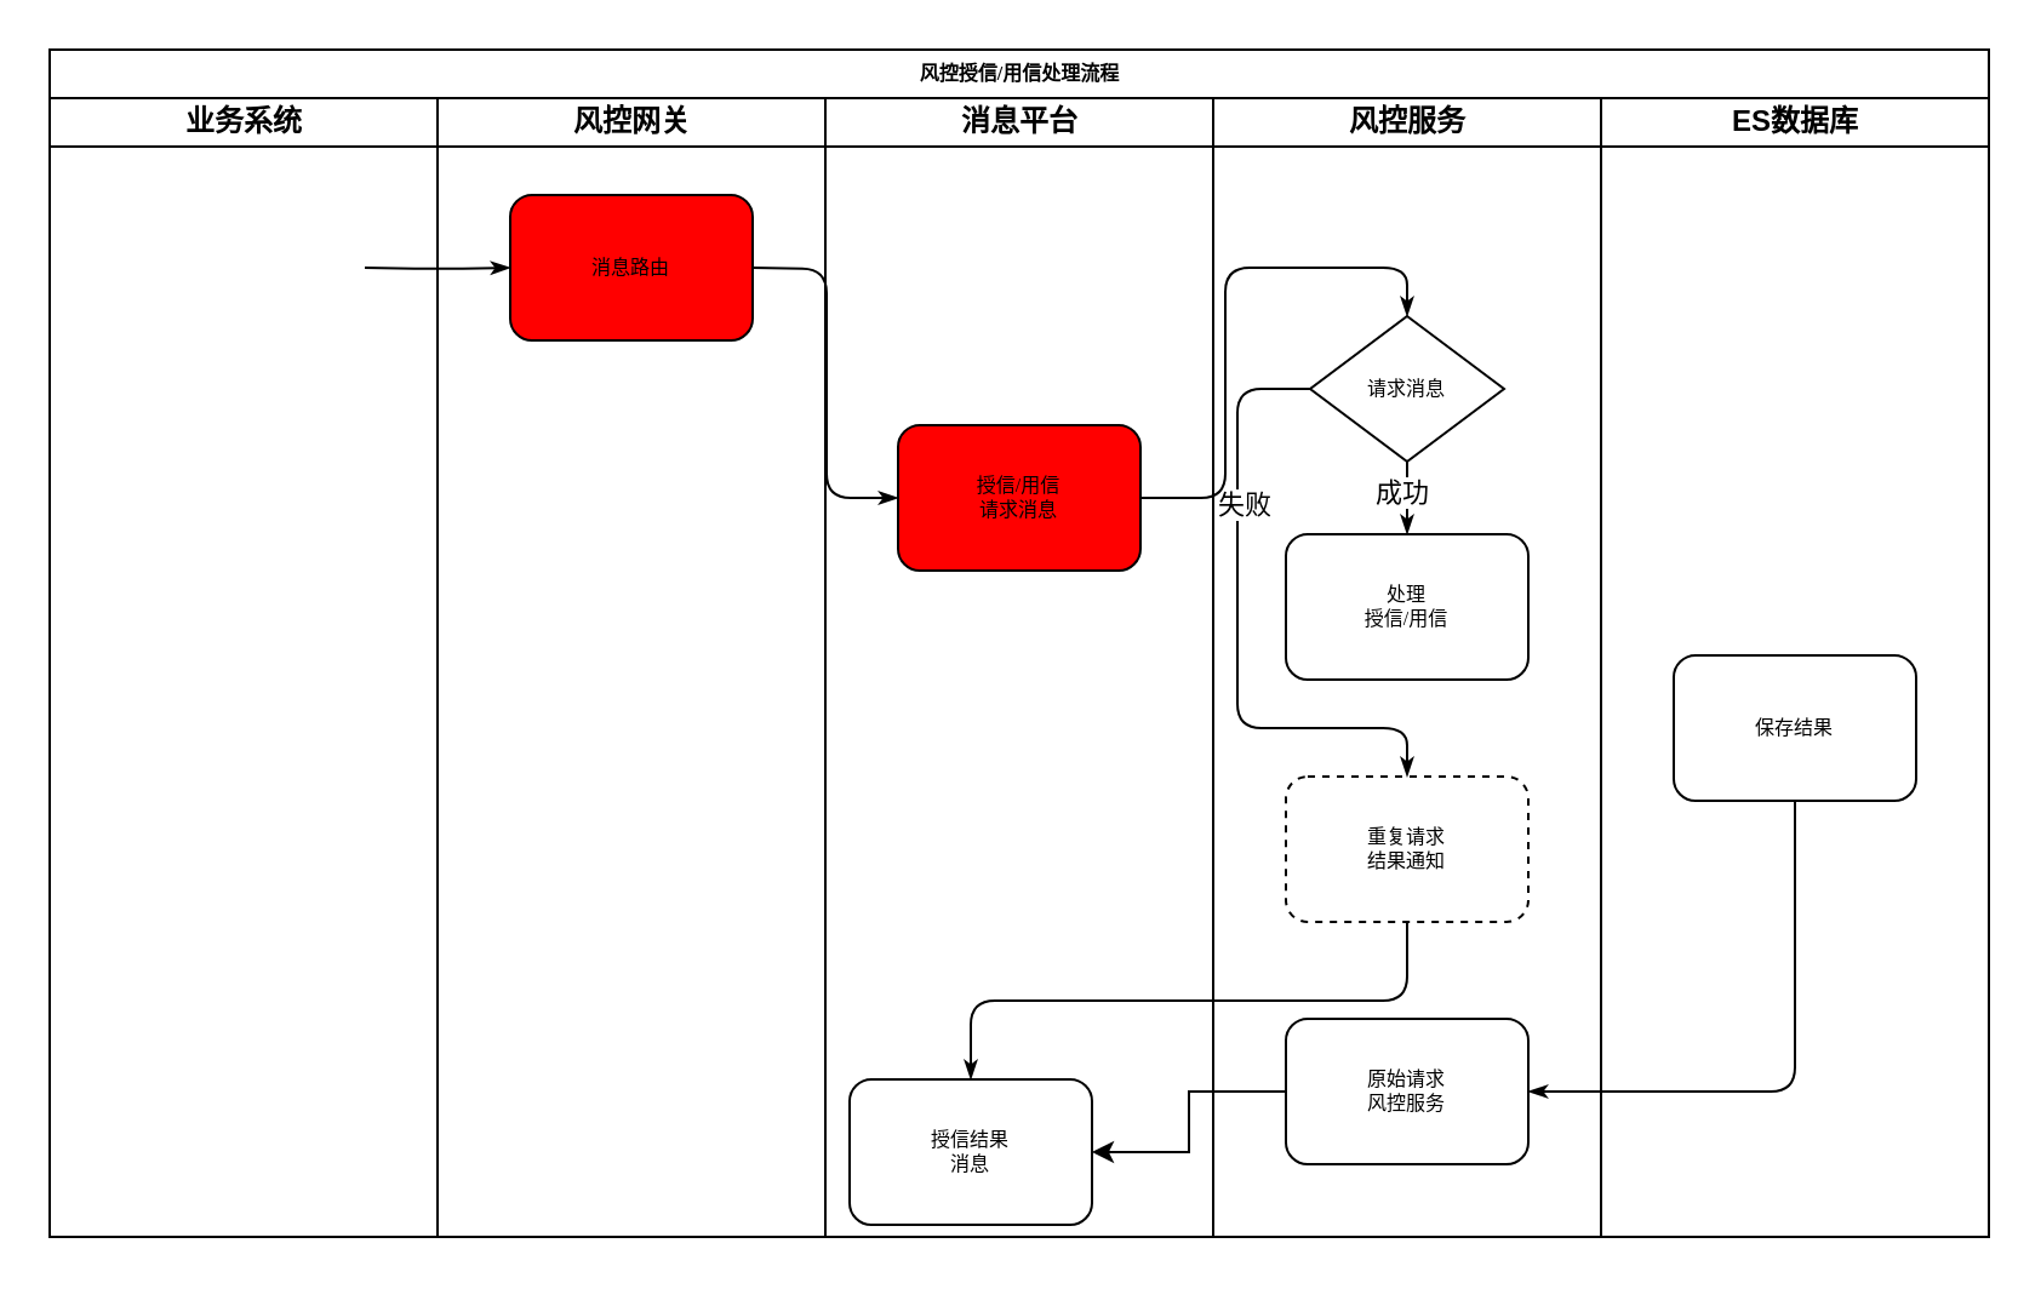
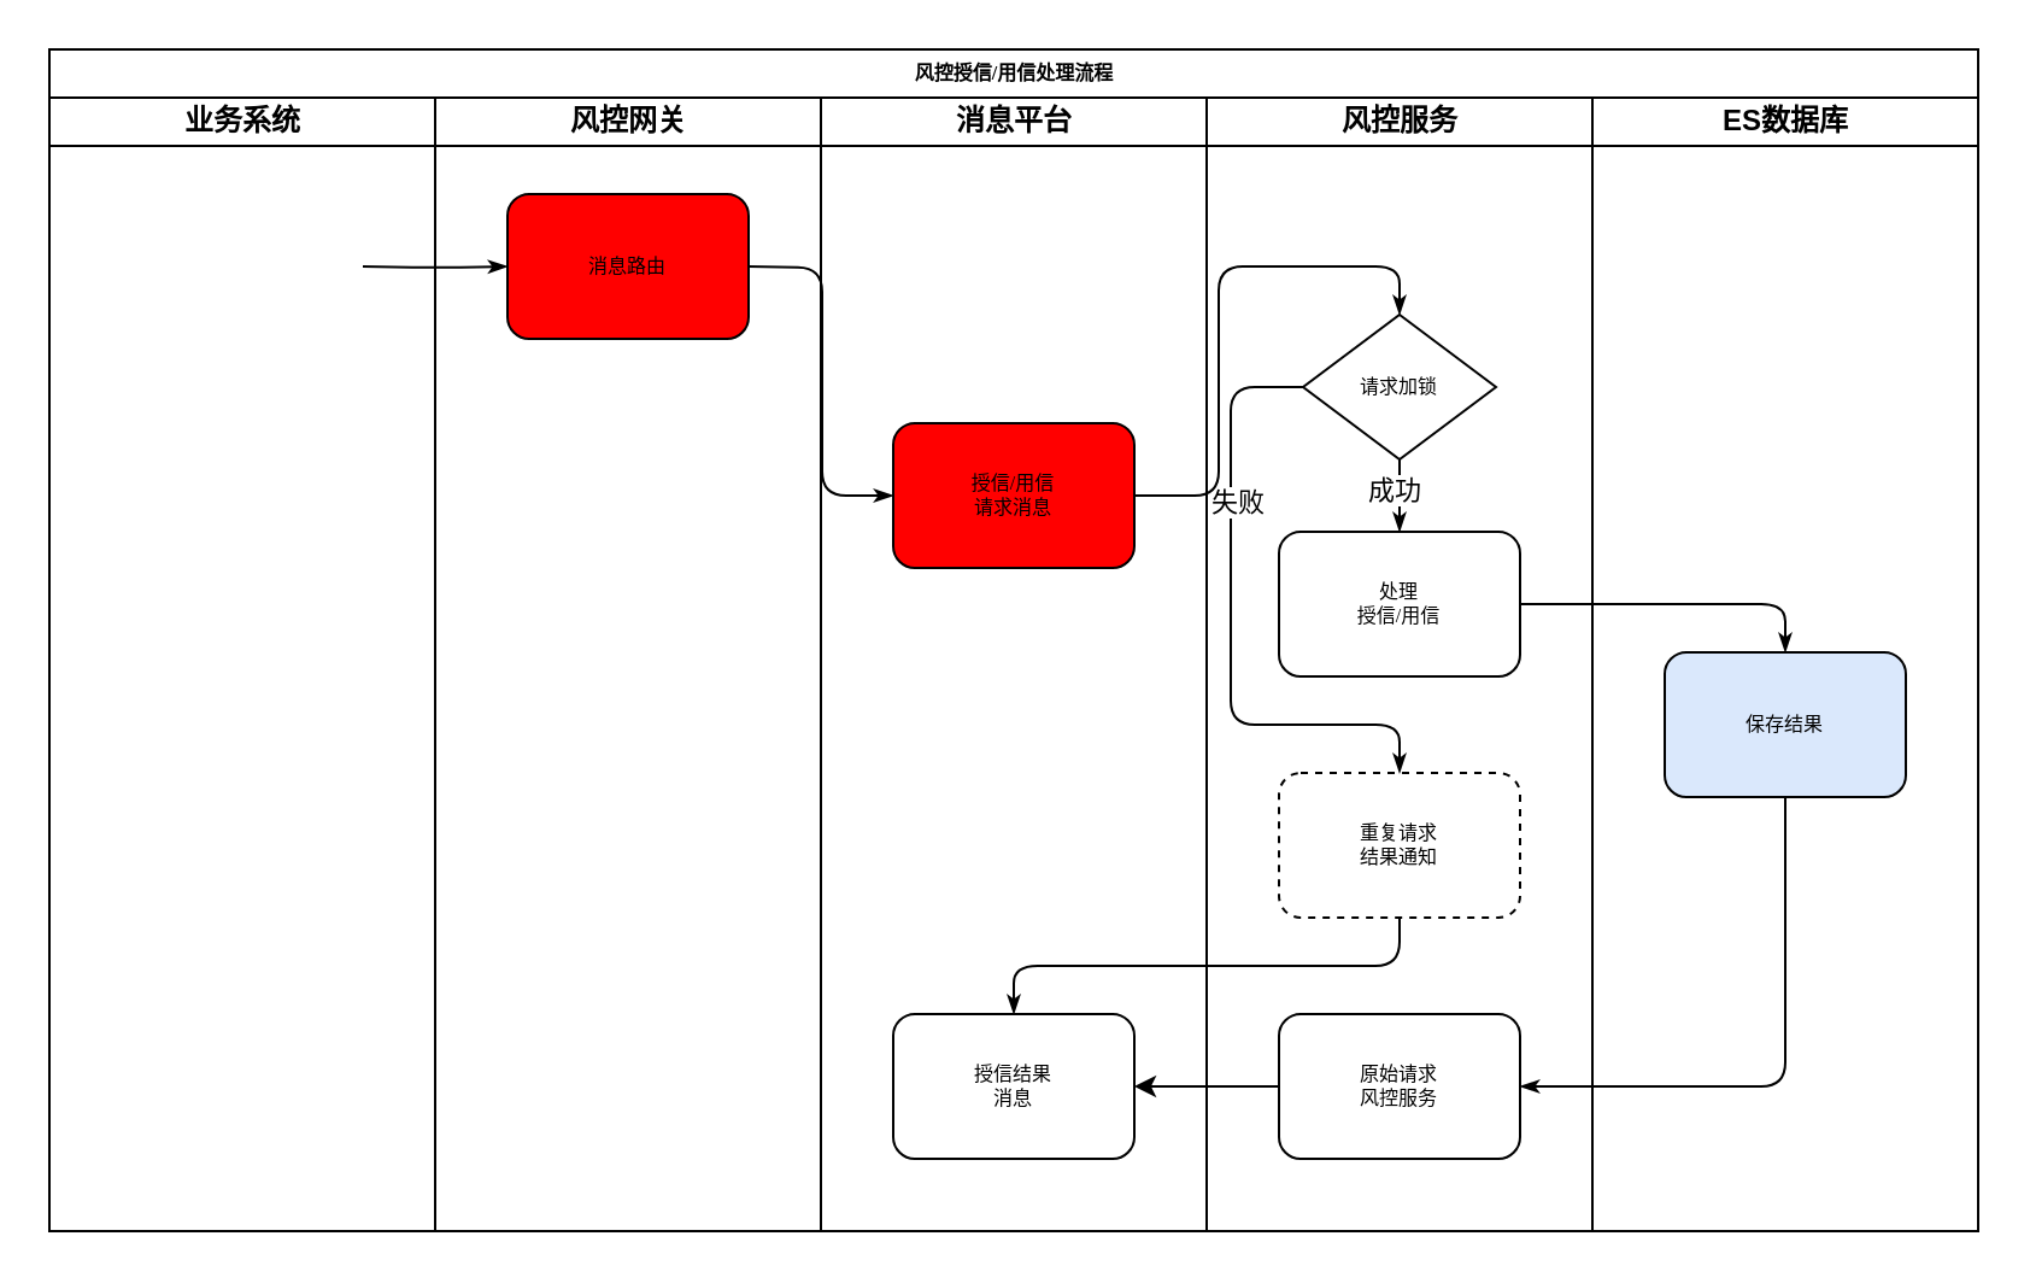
  <mxCell id="0" />
  <mxCell id="1" parent="0" />
  <mxCell id="2" value="风控授信/用信处理流程" style="swimlane;html=1;childLayout=stackLayout;startSize=20;rounded=0;shadow=0;labelBackgroundColor=none;strokeWidth=1;fontFamily=Verdana;fontSize=8;align=center;" parent="1" vertex="1"><mxGeometry x="20" y="20" width="800" height="490" as="geometry" /></mxCell>
  <mxCell id="3" value="业务系统" style="swimlane;html=1;startSize=20;" parent="2" vertex="1"><mxGeometry y="20" width="160" height="470" as="geometry" /></mxCell>
  <mxCell id="4" style="edgeStyle=orthogonalEdgeStyle;rounded=1;html=1;labelBackgroundColor=none;startArrow=none;startFill=0;startSize=5;endArrow=classicThin;endFill=1;endSize=5;jettySize=auto;orthogonalLoop=1;strokeWidth=1;fontFamily=Verdana;fontSize=8" parent="2" target="7" edge="1"><mxGeometry relative="1" as="geometry"><mxPoint x="130" y="90" as="sourcePoint" /></mxGeometry></mxCell>
+ <mxCell id="5" style="edgeStyle=orthogonalEdgeStyle;rounded=1;html=1;labelBackgroundColor=none;startArrow=none;startFill=0;startSize=5;endArrow=classicThin;endFill=1;endSize=5;jettySize=auto;orthogonalLoop=1;strokeWidth=1;fontFamily=Verdana;fontSize=8;entryX=0.5;entryY=0;entryDx=0;entryDy=0;" parent="2" source="13" target="21" edge="1"><mxGeometry relative="1" as="geometry"><mxPoint x="670" y="450" as="targetPoint" /></mxGeometry></mxCell>
  <mxCell id="6" value="风控网关" style="swimlane;html=1;startSize=20;" parent="2" vertex="1"><mxGeometry x="160" y="20" width="160" height="470" as="geometry" /></mxCell>
  <mxCell id="7" value="消息路由" style="rounded=1;whiteSpace=wrap;html=1;shadow=0;labelBackgroundColor=none;strokeWidth=1;fontFamily=Verdana;fontSize=8;align=center;fillColor=#FF0000;" parent="6" vertex="1"><mxGeometry x="30" y="40" width="100" height="60" as="geometry" /></mxCell>
  <mxCell id="8" value="消息平台" style="swimlane;html=1;startSize=20;" parent="2" vertex="1"><mxGeometry x="320" y="20" width="160" height="470" as="geometry" /></mxCell>
  <mxCell id="9" value="授信/用信&lt;br&gt;请求消息" style="rounded=1;whiteSpace=wrap;html=1;shadow=0;labelBackgroundColor=none;strokeWidth=1;fontFamily=Verdana;fontSize=8;align=center;fillColor=#FF0000;" parent="8" vertex="1"><mxGeometry x="30" y="135" width="100" height="60" as="geometry" /></mxCell>
- <mxCell id="10" value="授信结果&lt;br&gt;消息" style="rounded=1;whiteSpace=wrap;html=1;shadow=0;labelBackgroundColor=none;strokeWidth=1;fontFamily=Verdana;fontSize=8;align=center;" vertex="1" parent="8"><mxGeometry x="10" y="405" width="100" height="60" as="geometry" /></mxCell>
+ <mxCell id="10" value="授信结果&lt;br&gt;消息" style="rounded=1;whiteSpace=wrap;html=1;shadow=0;labelBackgroundColor=none;strokeWidth=1;fontFamily=Verdana;fontSize=8;align=center;" vertex="1" parent="8"><mxGeometry x="30" y="380" width="100" height="60" as="geometry" /></mxCell>
  <mxCell id="11" value="风控服务" style="swimlane;html=1;startSize=20;" parent="2" vertex="1"><mxGeometry x="480" y="20" width="160" height="470" as="geometry" /></mxCell>
- <mxCell id="12" value="请求消息" style="rhombus;whiteSpace=wrap;html=1;rounded=0;shadow=0;labelBackgroundColor=none;strokeWidth=1;fontFamily=Verdana;fontSize=8;align=center;" parent="11" vertex="1"><mxGeometry x="40" y="90" width="80" height="60" as="geometry" /></mxCell>
+ <mxCell id="12" value="请求加锁" style="rhombus;whiteSpace=wrap;html=1;rounded=0;shadow=0;labelBackgroundColor=none;strokeWidth=1;fontFamily=Verdana;fontSize=8;align=center;" parent="11" vertex="1"><mxGeometry x="40" y="90" width="80" height="60" as="geometry" /></mxCell>
  <mxCell id="13" value="处理&lt;br&gt;授信/用信" style="rounded=1;whiteSpace=wrap;html=1;shadow=0;labelBackgroundColor=none;strokeWidth=1;fontFamily=Verdana;fontSize=8;align=center;" parent="11" vertex="1"><mxGeometry x="30" y="180" width="100" height="60" as="geometry" /></mxCell>
  <mxCell id="14" style="edgeStyle=orthogonalEdgeStyle;rounded=1;html=1;labelBackgroundColor=none;startArrow=none;startFill=0;startSize=5;endArrow=classicThin;endFill=1;endSize=5;jettySize=auto;orthogonalLoop=1;strokeWidth=1;fontFamily=Verdana;fontSize=8" parent="11" source="12" target="13" edge="1"><mxGeometry relative="1" as="geometry"><Array as="points"><mxPoint x="80" y="150" /><mxPoint x="80" y="150" /></Array></mxGeometry></mxCell>
  <mxCell id="15" value="成功" style="edgeLabel;html=1;align=center;verticalAlign=middle;resizable=0;points=[];" vertex="1" connectable="0" parent="14"><mxGeometry x="-0.2" y="-3" relative="1" as="geometry"><mxPoint as="offset" /></mxGeometry></mxCell>
  <mxCell id="16" value="原始请求&lt;br&gt;风控服务" style="rounded=1;whiteSpace=wrap;html=1;shadow=0;labelBackgroundColor=none;strokeWidth=1;fontFamily=Verdana;fontSize=8;align=center;" vertex="1" parent="11"><mxGeometry x="30" y="380" width="100" height="60" as="geometry" /></mxCell>
  <mxCell id="17" value="重复请求&lt;br&gt;结果通知" style="rounded=1;whiteSpace=wrap;html=1;shadow=0;labelBackgroundColor=none;strokeWidth=1;fontFamily=Verdana;fontSize=8;align=center;dashed=1;" vertex="1" parent="11"><mxGeometry x="30" y="280" width="100" height="60" as="geometry" /></mxCell>
  <mxCell id="18" style="edgeStyle=orthogonalEdgeStyle;rounded=1;html=1;labelBackgroundColor=none;startArrow=none;startFill=0;startSize=5;endArrow=classicThin;endFill=1;endSize=5;jettySize=auto;orthogonalLoop=1;strokeWidth=1;fontFamily=Verdana;fontSize=8;entryX=0.5;entryY=0;entryDx=0;entryDy=0;exitX=0;exitY=0.5;exitDx=0;exitDy=0;" edge="1" parent="11" source="12" target="17"><mxGeometry relative="1" as="geometry"><mxPoint x="-20" y="80" as="sourcePoint" /><mxPoint x="90" y="100" as="targetPoint" /><Array as="points"><mxPoint x="10" y="120" /><mxPoint x="10" y="260" /><mxPoint x="80" y="260" /></Array></mxGeometry></mxCell>
  <mxCell id="19" value="失败" style="edgeLabel;html=1;align=center;verticalAlign=middle;resizable=0;points=[];" vertex="1" connectable="0" parent="18"><mxGeometry x="-0.406" y="2" relative="1" as="geometry"><mxPoint as="offset" /></mxGeometry></mxCell>
  <mxCell id="20" value="ES数据库" style="swimlane;html=1;startSize=20;" parent="2" vertex="1"><mxGeometry x="640" y="20" width="160" height="470" as="geometry" /></mxCell>
- <mxCell id="21" value="保存结果" style="rounded=1;whiteSpace=wrap;html=1;shadow=0;labelBackgroundColor=none;strokeWidth=1;fontFamily=Verdana;fontSize=8;align=center;" vertex="1" parent="20"><mxGeometry x="30" y="230" width="100" height="60" as="geometry" /></mxCell>
+ <mxCell id="21" value="保存结果" style="rounded=1;whiteSpace=wrap;html=1;shadow=0;labelBackgroundColor=none;strokeWidth=1;fontFamily=Verdana;fontSize=8;align=center;fillColor=#dae8fc;" vertex="1" parent="20"><mxGeometry x="30" y="230" width="100" height="60" as="geometry" /></mxCell>
  <mxCell id="22" style="edgeStyle=orthogonalEdgeStyle;rounded=1;html=1;labelBackgroundColor=none;startArrow=none;startFill=0;startSize=5;endArrow=classicThin;endFill=1;endSize=5;jettySize=auto;orthogonalLoop=1;strokeWidth=1;fontFamily=Verdana;fontSize=8;entryX=0.5;entryY=0;entryDx=0;entryDy=0;" parent="2" source="9" target="12" edge="1"><mxGeometry relative="1" as="geometry"><mxPoint x="560" y="205" as="targetPoint" /></mxGeometry></mxCell>
  <mxCell id="23" style="edgeStyle=orthogonalEdgeStyle;rounded=1;html=1;labelBackgroundColor=none;startArrow=none;startFill=0;startSize=5;endArrow=classicThin;endFill=1;endSize=5;jettySize=auto;orthogonalLoop=1;strokeWidth=1;fontFamily=Verdana;fontSize=8;entryX=1;entryY=0.5;entryDx=0;entryDy=0;exitX=0.5;exitY=1;exitDx=0;exitDy=0;" edge="1" parent="2" source="21" target="16"><mxGeometry relative="1" as="geometry"><mxPoint x="670" y="340" as="sourcePoint" /><mxPoint x="780" y="360" as="targetPoint" /></mxGeometry></mxCell>
  <mxCell id="24" style="edgeStyle=orthogonalEdgeStyle;rounded=1;html=1;labelBackgroundColor=none;startArrow=none;startFill=0;startSize=5;endArrow=classicThin;endFill=1;endSize=5;jettySize=auto;orthogonalLoop=1;strokeWidth=1;fontFamily=Verdana;fontSize=8;entryX=0.5;entryY=0;entryDx=0;entryDy=0;exitX=0.5;exitY=1;exitDx=0;exitDy=0;" edge="1" parent="2" source="17" target="10"><mxGeometry relative="1" as="geometry"><mxPoint x="730" y="320" as="sourcePoint" /><mxPoint x="620" y="440" as="targetPoint" /></mxGeometry></mxCell>
  <mxCell id="25" style="edgeStyle=orthogonalEdgeStyle;rounded=0;orthogonalLoop=1;jettySize=auto;html=1;" edge="1" parent="2" source="16" target="10"><mxGeometry relative="1" as="geometry" /></mxCell>
  <mxCell id="26" style="edgeStyle=orthogonalEdgeStyle;rounded=1;html=1;labelBackgroundColor=none;startArrow=none;startFill=0;startSize=5;endArrow=classicThin;endFill=1;endSize=5;jettySize=auto;orthogonalLoop=1;strokeWidth=1;fontFamily=Verdana;fontSize=8;entryX=0;entryY=0.5;entryDx=0;entryDy=0;" edge="1" parent="1" target="9"><mxGeometry relative="1" as="geometry"><mxPoint x="310" y="110" as="sourcePoint" /><mxPoint x="220" y="120" as="targetPoint" /></mxGeometry></mxCell>
